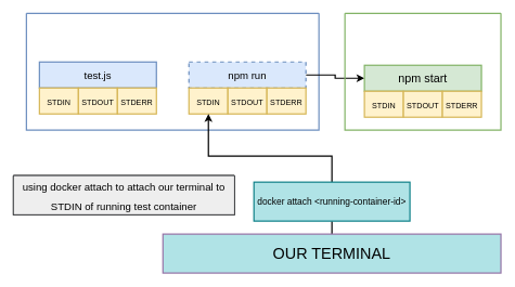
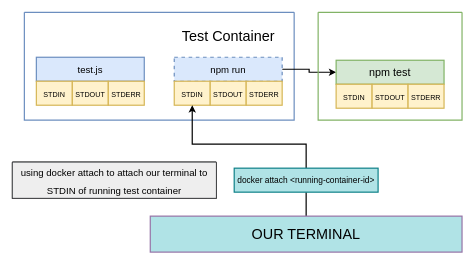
  <mxCell id="0" />
  <mxCell id="1" parent="0" />
  <mxCell id="2" value="" style="swimlane;startSize=0;strokeWidth=2;fillColor=#dae8fc;strokeColor=#6c8ebf;" vertex="1" parent="1"><mxGeometry x="40" y="20" width="450" height="180" as="geometry" /></mxCell>
  <mxCell id="3" style="edgeStyle=orthogonalEdgeStyle;rounded=0;orthogonalLoop=1;jettySize=auto;html=1;fontSize=14;strokeWidth=2;" edge="1" parent="2" source="4" target="14"><mxGeometry relative="1" as="geometry" /></mxCell>
  <mxCell id="4" value="&lt;font size=&quot;3&quot;&gt;npm run&lt;/font&gt;" style="rounded=0;whiteSpace=wrap;html=1;strokeWidth=2;fillColor=#dae8fc;strokeColor=#6c8ebf;dashed=1;" vertex="1" parent="2"><mxGeometry x="250" y="75" width="180" height="40" as="geometry" /></mxCell>
+ <mxCell id="5" value="&lt;font style=&quot;font-size: 24px&quot;&gt;Test Container&lt;/font&gt;" style="text;html=1;strokeColor=none;fillColor=none;align=center;verticalAlign=middle;whiteSpace=wrap;rounded=0;" vertex="1" parent="2"><mxGeometry x="257.5" y="25" width="165" height="30" as="geometry" /></mxCell>
  <mxCell id="6" value="&lt;font style=&quot;font-size: 12px&quot;&gt;STDIN&lt;/font&gt;" style="rounded=0;whiteSpace=wrap;html=1;fontSize=18;strokeWidth=2;fillColor=#fff2cc;strokeColor=#d6b656;" vertex="1" parent="2"><mxGeometry x="250" y="115" width="60" height="40" as="geometry" /></mxCell>
  <mxCell id="7" value="&lt;font style=&quot;font-size: 12px&quot;&gt;STDOUT&lt;/font&gt;" style="rounded=0;whiteSpace=wrap;html=1;fontSize=18;strokeWidth=2;fillColor=#fff2cc;strokeColor=#d6b656;" vertex="1" parent="2"><mxGeometry x="310" y="115" width="60" height="40" as="geometry" /></mxCell>
  <mxCell id="8" value="&lt;font style=&quot;font-size: 12px&quot;&gt;STDERR&lt;/font&gt;" style="rounded=0;whiteSpace=wrap;html=1;fontSize=18;strokeWidth=2;fillColor=#fff2cc;strokeColor=#d6b656;" vertex="1" parent="2"><mxGeometry x="370" y="115" width="60" height="40" as="geometry" /></mxCell>
  <mxCell id="9" value="&lt;font size=&quot;3&quot;&gt;test.js&lt;/font&gt;" style="rounded=0;whiteSpace=wrap;html=1;strokeWidth=2;fillColor=#dae8fc;strokeColor=#6c8ebf;" vertex="1" parent="2"><mxGeometry x="20" y="75" width="180" height="40" as="geometry" /></mxCell>
  <mxCell id="10" value="&lt;font style=&quot;font-size: 12px&quot;&gt;STDIN&lt;/font&gt;" style="rounded=0;whiteSpace=wrap;html=1;fontSize=18;strokeWidth=2;fillColor=#fff2cc;strokeColor=#d6b656;" vertex="1" parent="2"><mxGeometry x="20" y="115" width="60" height="40" as="geometry" /></mxCell>
  <mxCell id="11" value="&lt;font style=&quot;font-size: 12px&quot;&gt;STDOUT&lt;/font&gt;" style="rounded=0;whiteSpace=wrap;html=1;fontSize=18;strokeWidth=2;fillColor=#fff2cc;strokeColor=#d6b656;" vertex="1" parent="2"><mxGeometry x="80" y="115" width="60" height="40" as="geometry" /></mxCell>
  <mxCell id="12" value="&lt;font style=&quot;font-size: 12px&quot;&gt;STDERR&lt;/font&gt;" style="rounded=0;whiteSpace=wrap;html=1;fontSize=18;strokeWidth=2;fillColor=#fff2cc;strokeColor=#d6b656;" vertex="1" parent="2"><mxGeometry x="140" y="115" width="60" height="40" as="geometry" /></mxCell>
  <mxCell id="13" value="" style="swimlane;startSize=0;strokeWidth=2;fillColor=#d5e8d4;strokeColor=#82b366;" vertex="1" parent="1"><mxGeometry x="530" y="20" width="240" height="180" as="geometry" /></mxCell>
- <mxCell id="14" value="&lt;font style=&quot;font-size: 18px&quot;&gt;npm start&lt;/font&gt;" style="rounded=0;whiteSpace=wrap;html=1;strokeWidth=2;fillColor=#d5e8d4;strokeColor=#82b366;" vertex="1" parent="13"><mxGeometry x="30" y="80" width="180" height="40" as="geometry" /></mxCell>
+ <mxCell id="14" value="&lt;font style=&quot;font-size: 18px&quot;&gt;npm test&lt;/font&gt;" style="rounded=0;whiteSpace=wrap;html=1;strokeWidth=2;fillColor=#d5e8d4;strokeColor=#82b366;" vertex="1" parent="13"><mxGeometry x="30" y="80" width="180" height="40" as="geometry" /></mxCell>
  <mxCell id="15" value="&lt;font style=&quot;font-size: 12px&quot;&gt;STDIN&lt;/font&gt;" style="rounded=0;whiteSpace=wrap;html=1;fontSize=18;strokeWidth=2;fillColor=#fff2cc;strokeColor=#d6b656;" vertex="1" parent="13"><mxGeometry x="30" y="120" width="60" height="40" as="geometry" /></mxCell>
  <mxCell id="16" value="&lt;font style=&quot;font-size: 12px&quot;&gt;STDOUT&lt;/font&gt;" style="rounded=0;whiteSpace=wrap;html=1;fontSize=18;strokeWidth=2;fillColor=#fff2cc;strokeColor=#d6b656;" vertex="1" parent="13"><mxGeometry x="90" y="120" width="60" height="40" as="geometry" /></mxCell>
  <mxCell id="17" value="&lt;font style=&quot;font-size: 12px&quot;&gt;STDERR&lt;/font&gt;" style="rounded=0;whiteSpace=wrap;html=1;fontSize=18;strokeWidth=2;fillColor=#fff2cc;strokeColor=#d6b656;" vertex="1" parent="13"><mxGeometry x="150" y="120" width="60" height="40" as="geometry" /></mxCell>
  <mxCell id="18" style="rounded=0;orthogonalLoop=1;jettySize=auto;html=1;entryX=0.5;entryY=1;entryDx=0;entryDy=0;fontSize=14;strokeWidth=2;endArrow=none;" edge="1" parent="1" source="23" target="20"><mxGeometry relative="1" as="geometry" /></mxCell>
  <mxCell id="19" style="edgeStyle=orthogonalEdgeStyle;rounded=0;orthogonalLoop=1;jettySize=auto;html=1;entryX=0.5;entryY=1;entryDx=0;entryDy=0;fontSize=14;strokeWidth=2;" edge="1" parent="1" source="20" target="6"><mxGeometry relative="1" as="geometry"><Array as="points"><mxPoint x="510" y="240" /><mxPoint x="320" y="240" /></Array></mxGeometry></mxCell>
- <mxCell id="20" value="&lt;font style=&quot;font-size: 14px&quot;&gt;docker attach &amp;lt;running-container-id&amp;gt;&lt;/font&gt;" style="rounded=0;whiteSpace=wrap;html=1;fontSize=12;strokeWidth=2;fillColor=#b0e3e6;strokeColor=#0e8088;" vertex="1" parent="1"><mxGeometry x="390" y="280" width="240" height="60" as="geometry" /></mxCell>
+ <mxCell id="20" value="&lt;font style=&quot;font-size: 14px&quot;&gt;docker attach &amp;lt;running-container-id&amp;gt;&lt;/font&gt;" style="rounded=0;whiteSpace=wrap;html=1;fontSize=12;strokeWidth=2;fillColor=#b0e3e6;strokeColor=#0e8088;" vertex="1" parent="1"><mxGeometry x="390" y="280" width="240" height="40" as="geometry" /></mxCell>
  <mxCell id="21" value="" style="swimlane;startSize=0;fontSize=14;strokeWidth=2;" vertex="1" parent="1"><mxGeometry x="20" y="270" width="340" height="60" as="geometry" /></mxCell>
  <mxCell id="22" value="&lt;font size=&quot;3&quot;&gt;using docker attach to attach our terminal to STDIN of running test container&lt;/font&gt;" style="text;html=1;strokeColor=#36393d;fillColor=#eeeeee;align=center;verticalAlign=middle;whiteSpace=wrap;rounded=0;fontSize=24;" vertex="1" parent="21"><mxGeometry width="340" height="60" as="geometry" /></mxCell>
  <mxCell id="23" value="&lt;font style=&quot;font-size: 24px&quot;&gt;OUR TERMINAL&lt;/font&gt;" style="rounded=0;whiteSpace=wrap;html=1;strokeWidth=2;fillColor=#b0e3e6;strokeColor=#9673a6;" vertex="1" parent="1"><mxGeometry x="250" y="360" width="520" height="60" as="geometry" /></mxCell>
